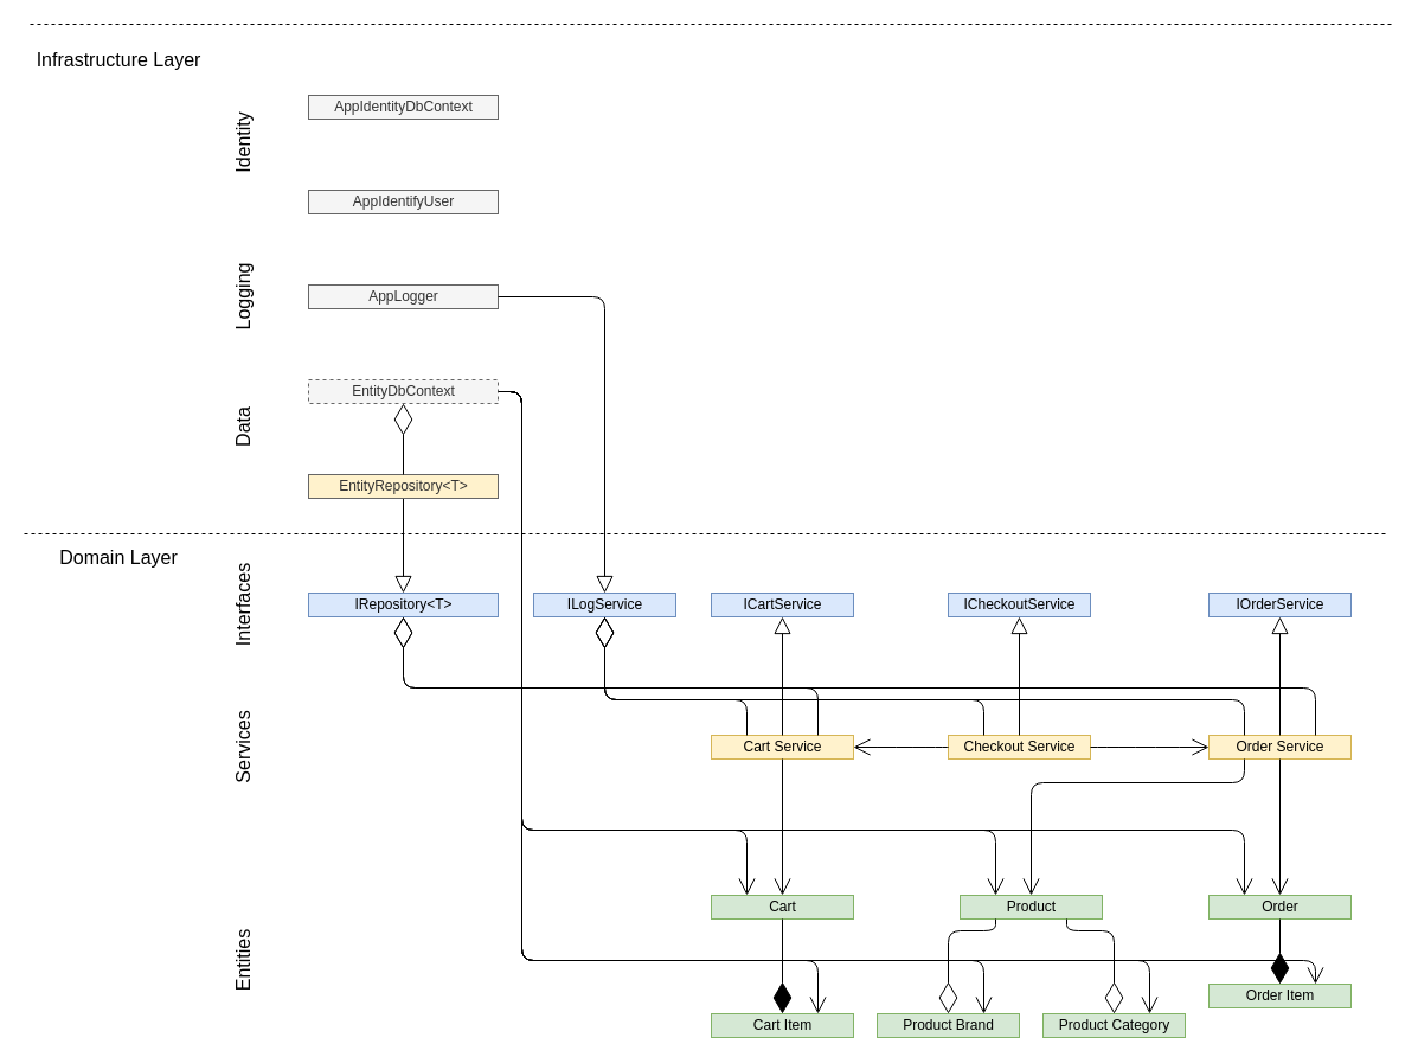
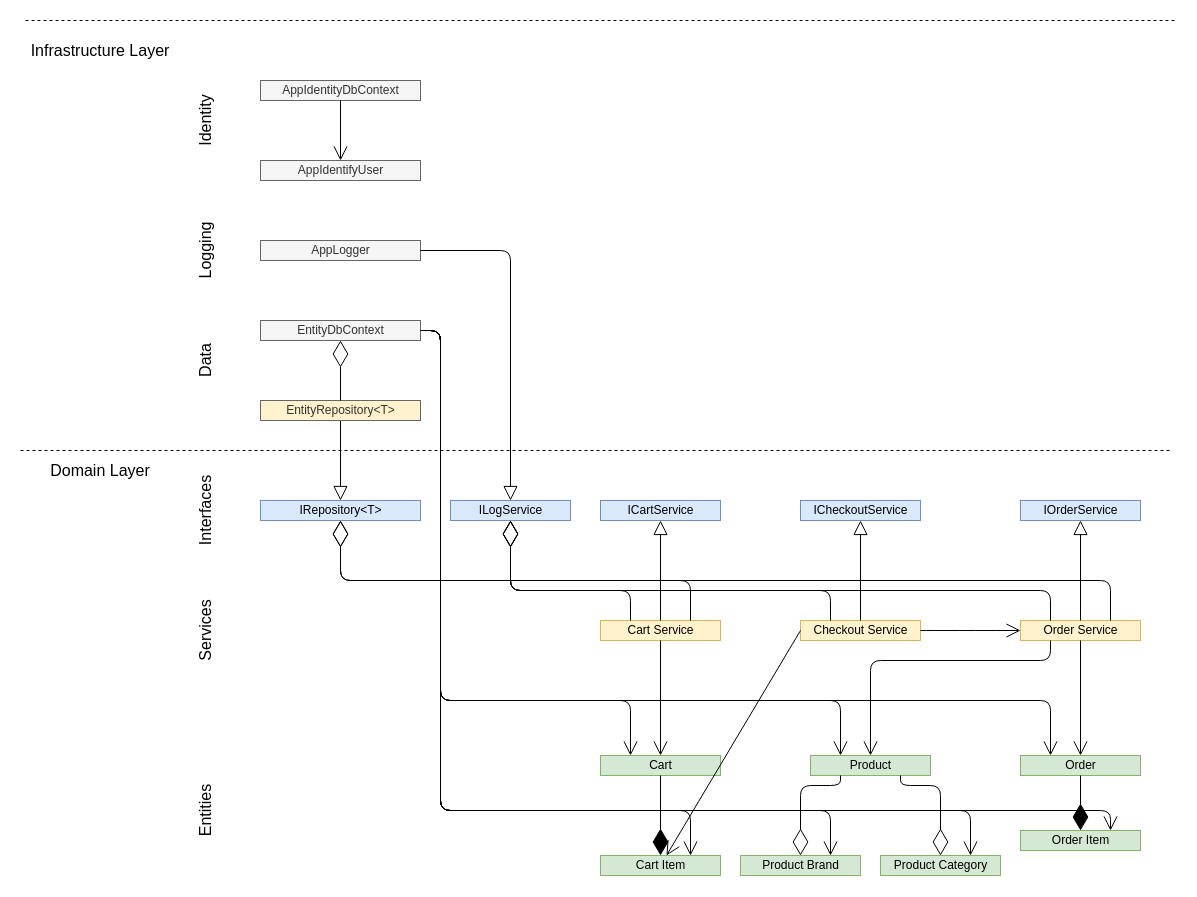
  <mxCell id="0" />
  <mxCell id="1" parent="0" />
  <mxCell id="2" value="Cart" style="html=1;fillColor=#d5e8d4;strokeColor=#82b366;" parent="1" vertex="1"><mxGeometry x="600" y="755" width="120" height="20" as="geometry" /></mxCell>
  <mxCell id="3" value="Cart Item" style="html=1;fillColor=#d5e8d4;strokeColor=#82b366;" parent="1" vertex="1"><mxGeometry x="600" y="855" width="120" height="20" as="geometry" /></mxCell>
  <mxCell id="4" value="Order" style="html=1;fillColor=#d5e8d4;strokeColor=#82b366;" parent="1" vertex="1"><mxGeometry x="1020" y="755" width="120" height="20" as="geometry" /></mxCell>
  <mxCell id="5" value="Order Item" style="html=1;fillColor=#d5e8d4;strokeColor=#82b366;" parent="1" vertex="1"><mxGeometry x="1020" y="830" width="120" height="20" as="geometry" /></mxCell>
  <mxCell id="6" value="Product" style="html=1;fillColor=#d5e8d4;strokeColor=#82b366;" parent="1" vertex="1"><mxGeometry x="810" y="755" width="120" height="20" as="geometry" /></mxCell>
  <mxCell id="7" value="Product Brand" style="html=1;fillColor=#d5e8d4;strokeColor=#82b366;" parent="1" vertex="1"><mxGeometry x="740" y="855" width="120" height="20" as="geometry" /></mxCell>
  <mxCell id="8" value="Product Category" style="html=1;fillColor=#d5e8d4;strokeColor=#82b366;" parent="1" vertex="1"><mxGeometry x="880" y="855" width="120" height="20" as="geometry" /></mxCell>
  <mxCell id="9" value="" style="endArrow=diamondThin;endFill=1;endSize=24;html=1;exitX=0.5;exitY=1;exitDx=0;exitDy=0;entryX=0.5;entryY=0;entryDx=0;entryDy=0;" parent="1" source="2" target="3" edge="1"><mxGeometry width="160" relative="1" as="geometry"><mxPoint x="830" y="875" as="sourcePoint" /><mxPoint x="670" y="875" as="targetPoint" /></mxGeometry></mxCell>
  <mxCell id="10" value="" style="endArrow=diamondThin;endFill=1;endSize=24;html=1;exitX=0.5;exitY=1;exitDx=0;exitDy=0;entryX=0.5;entryY=0;entryDx=0;entryDy=0;" parent="1" source="4" target="5" edge="1"><mxGeometry width="160" relative="1" as="geometry"><mxPoint x="929.58" y="785" as="sourcePoint" /><mxPoint x="929.58" y="855" as="targetPoint" /></mxGeometry></mxCell>
  <mxCell id="11" value="" style="endArrow=diamondThin;endFill=0;endSize=24;html=1;exitX=0.25;exitY=1;exitDx=0;exitDy=0;entryX=0.5;entryY=0;entryDx=0;entryDy=0;" parent="1" source="6" target="7" edge="1"><mxGeometry width="160" relative="1" as="geometry"><mxPoint x="600" y="925" as="sourcePoint" /><mxPoint x="760" y="925" as="targetPoint" /><Array as="points"><mxPoint x="840" y="785" /><mxPoint x="800" y="785" /></Array></mxGeometry></mxCell>
  <mxCell id="12" value="" style="endArrow=diamondThin;endFill=0;endSize=24;html=1;exitX=0.75;exitY=1;exitDx=0;exitDy=0;entryX=0.5;entryY=0;entryDx=0;entryDy=0;" parent="1" source="6" target="8" edge="1"><mxGeometry width="160" relative="1" as="geometry"><mxPoint x="730" y="795" as="sourcePoint" /><mxPoint x="650" y="865" as="targetPoint" /><Array as="points"><mxPoint x="900" y="785" /><mxPoint x="940" y="785" /></Array></mxGeometry></mxCell>
  <mxCell id="13" value="Cart Service" style="html=1;fillColor=#fff2cc;strokeColor=#d6b656;" parent="1" vertex="1"><mxGeometry x="600" y="620" width="120" height="20" as="geometry" /></mxCell>
  <mxCell id="14" value="Order Service" style="html=1;fillColor=#fff2cc;strokeColor=#d6b656;" parent="1" vertex="1"><mxGeometry x="1020" y="620" width="120" height="20" as="geometry" /></mxCell>
  <mxCell id="15" value="Checkout Service" style="html=1;fillColor=#fff2cc;strokeColor=#d6b656;" parent="1" vertex="1"><mxGeometry x="800" y="620" width="120" height="20" as="geometry" /></mxCell>
  <mxCell id="16" value="IRepository&amp;lt;T&amp;gt;" style="html=1;fillColor=#dae8fc;strokeColor=#6c8ebf;" parent="1" vertex="1"><mxGeometry x="260" y="500" width="160" height="20" as="geometry" /></mxCell>
  <mxCell id="17" value="ICartService" style="html=1;fillColor=#dae8fc;strokeColor=#6c8ebf;" parent="1" vertex="1"><mxGeometry x="600" y="500" width="120" height="20" as="geometry" /></mxCell>
  <mxCell id="18" value="IOrderService" style="html=1;fillColor=#dae8fc;strokeColor=#6c8ebf;" parent="1" vertex="1"><mxGeometry x="1020" y="500" width="120" height="20" as="geometry" /></mxCell>
  <mxCell id="19" value="ICheckoutService" style="html=1;fillColor=#dae8fc;strokeColor=#6c8ebf;" parent="1" vertex="1"><mxGeometry x="800" y="500" width="120" height="20" as="geometry" /></mxCell>
- <mxCell id="20" value="" style="endArrow=open;endFill=1;endSize=12;html=1;curved=1;exitX=0;exitY=0.5;exitDx=0;exitDy=0;entryX=1;entryY=0.5;entryDx=0;entryDy=0;" parent="1" source="15" target="13" edge="1"><mxGeometry width="160" relative="1" as="geometry"><mxPoint x="950" y="690" as="sourcePoint" /><mxPoint x="740" y="620" as="targetPoint" /></mxGeometry></mxCell>
+ <mxCell id="20" value="" style="endArrow=open;endFill=1;endSize=12;html=1;curved=1;exitX=0;exitY=0.5;exitDx=0;exitDy=0;" parent="1" source="15" target="3" edge="1"><mxGeometry width="160" relative="1" as="geometry"><mxPoint x="950" y="690" as="sourcePoint" /><mxPoint x="740" y="620" as="targetPoint" /></mxGeometry></mxCell>
  <mxCell id="21" value="" style="endArrow=open;endFill=1;endSize=12;html=1;exitX=1;exitY=0.5;exitDx=0;exitDy=0;entryX=0;entryY=0.5;entryDx=0;entryDy=0;curved=1;" parent="1" source="15" target="14" edge="1"><mxGeometry width="160" relative="1" as="geometry"><mxPoint x="1020" y="600" as="sourcePoint" /><mxPoint x="750" y="600" as="targetPoint" /></mxGeometry></mxCell>
  <mxCell id="22" value="" style="endArrow=block;endFill=0;endSize=12;html=1;exitX=0.5;exitY=0;exitDx=0;exitDy=0;entryX=0.5;entryY=1;entryDx=0;entryDy=0;" parent="1" source="13" target="17" edge="1"><mxGeometry width="160" relative="1" as="geometry"><mxPoint x="630" y="575" as="sourcePoint" /><mxPoint x="790" y="575" as="targetPoint" /></mxGeometry></mxCell>
  <mxCell id="23" value="" style="endArrow=block;endFill=0;endSize=12;html=1;exitX=0.5;exitY=0;exitDx=0;exitDy=0;entryX=0.5;entryY=1;entryDx=0;entryDy=0;" parent="1" source="14" target="18" edge="1"><mxGeometry width="160" relative="1" as="geometry"><mxPoint x="929.29" y="565" as="sourcePoint" /><mxPoint x="929.29" y="445" as="targetPoint" /></mxGeometry></mxCell>
  <mxCell id="24" value="" style="endArrow=block;endFill=0;endSize=12;html=1;exitX=0.5;exitY=0;exitDx=0;exitDy=0;entryX=0.5;entryY=1;entryDx=0;entryDy=0;" parent="1" source="15" target="19" edge="1"><mxGeometry width="160" relative="1" as="geometry"><mxPoint x="1009.5" y="565" as="sourcePoint" /><mxPoint x="1030" y="465" as="targetPoint" /></mxGeometry></mxCell>
  <mxCell id="25" value="" style="endArrow=diamondThin;endFill=0;endSize=24;html=1;exitX=0.75;exitY=0;exitDx=0;exitDy=0;entryX=0.5;entryY=1;entryDx=0;entryDy=0;" parent="1" source="13" target="16" edge="1"><mxGeometry width="160" relative="1" as="geometry"><mxPoint x="-180" y="465" as="sourcePoint" /><mxPoint x="-190" y="535" as="targetPoint" /><Array as="points"><mxPoint x="690" y="580" /><mxPoint x="340" y="580" /></Array></mxGeometry></mxCell>
  <mxCell id="26" value="" style="endArrow=diamondThin;endFill=0;endSize=24;html=1;exitX=0.75;exitY=0;exitDx=0;exitDy=0;entryX=0.5;entryY=1;entryDx=0;entryDy=0;" parent="1" source="14" target="16" edge="1"><mxGeometry width="160" relative="1" as="geometry"><mxPoint x="-220" y="575" as="sourcePoint" /><mxPoint x="330" y="430" as="targetPoint" /><Array as="points"><mxPoint x="1110" y="580" /><mxPoint x="340" y="580" /></Array></mxGeometry></mxCell>
  <mxCell id="27" value="" style="endArrow=open;endFill=1;endSize=12;html=1;exitX=0.5;exitY=1;exitDx=0;exitDy=0;entryX=0.5;entryY=0;entryDx=0;entryDy=0;" parent="1" source="13" target="2" edge="1"><mxGeometry width="160" relative="1" as="geometry"><mxPoint x="960" y="665" as="sourcePoint" /><mxPoint x="660" y="715" as="targetPoint" /></mxGeometry></mxCell>
  <mxCell id="28" value="" style="endArrow=open;endFill=1;endSize=12;html=1;exitX=0.5;exitY=1;exitDx=0;exitDy=0;entryX=0.5;entryY=0;entryDx=0;entryDy=0;" parent="1" source="14" target="4" edge="1"><mxGeometry width="160" relative="1" as="geometry"><mxPoint x="650" y="595" as="sourcePoint" /><mxPoint x="650" y="725" as="targetPoint" /></mxGeometry></mxCell>
  <mxCell id="29" value="" style="endArrow=open;endFill=1;endSize=12;html=1;entryX=0.5;entryY=0;entryDx=0;entryDy=0;exitX=0.25;exitY=1;exitDx=0;exitDy=0;" parent="1" source="14" target="6" edge="1"><mxGeometry width="160" relative="1" as="geometry"><mxPoint x="1058" y="690" as="sourcePoint" /><mxPoint x="1090" y="725" as="targetPoint" /><Array as="points"><mxPoint x="1050" y="660" /><mxPoint x="870" y="660" /></Array></mxGeometry></mxCell>
  <mxCell id="30" value="" style="endArrow=open;endFill=1;endSize=12;html=1;exitX=1;exitY=0.5;exitDx=0;exitDy=0;entryX=0.25;entryY=0;entryDx=0;entryDy=0;" parent="1" source="44" target="2" edge="1"><mxGeometry width="160" relative="1" as="geometry"><mxPoint x="600" y="665" as="sourcePoint" /><mxPoint x="940" y="725" as="targetPoint" /><Array as="points"><mxPoint x="440" y="330" /><mxPoint x="440" y="700" /><mxPoint x="630" y="700" /></Array></mxGeometry></mxCell>
  <mxCell id="31" value="" style="endArrow=open;endFill=1;endSize=12;html=1;exitX=1;exitY=0.5;exitDx=0;exitDy=0;entryX=0.75;entryY=0;entryDx=0;entryDy=0;strokeColor=none;rounded=1;" parent="1" source="44" target="6" edge="1"><mxGeometry width="160" relative="1" as="geometry"><mxPoint x="950" y="440" as="sourcePoint" /><mxPoint x="540" y="745" as="targetPoint" /><Array as="points"><mxPoint x="440" y="330" /><mxPoint x="440" y="700" /><mxPoint x="900" y="700" /></Array></mxGeometry></mxCell>
  <mxCell id="32" value="" style="endArrow=open;endFill=1;endSize=12;html=1;exitX=1;exitY=0.5;exitDx=0;exitDy=0;entryX=0.25;entryY=0;entryDx=0;entryDy=0;" parent="1" source="44" target="4" edge="1"><mxGeometry width="160" relative="1" as="geometry"><mxPoint x="950" y="440" as="sourcePoint" /><mxPoint x="550" y="775" as="targetPoint" /><Array as="points"><mxPoint x="440" y="330" /><mxPoint x="440" y="700" /><mxPoint x="1050" y="700" /></Array></mxGeometry></mxCell>
  <mxCell id="33" value="" style="endArrow=open;endFill=1;endSize=12;html=1;exitX=1;exitY=0.5;exitDx=0;exitDy=0;entryX=0.75;entryY=0;entryDx=0;entryDy=0;" parent="1" source="44" target="5" edge="1"><mxGeometry width="160" relative="1" as="geometry"><mxPoint x="950" y="440" as="sourcePoint" /><mxPoint x="780" y="775" as="targetPoint" /><Array as="points"><mxPoint x="440" y="330" /><mxPoint x="440" y="810" /><mxPoint x="1110" y="810" /></Array></mxGeometry></mxCell>
  <mxCell id="34" value="" style="endArrow=open;endFill=1;endSize=12;html=1;exitX=1;exitY=0.5;exitDx=0;exitDy=0;entryX=0.75;entryY=0;entryDx=0;entryDy=0;" parent="1" source="44" target="8" edge="1"><mxGeometry width="160" relative="1" as="geometry"><mxPoint x="950" y="440" as="sourcePoint" /><mxPoint x="780" y="865" as="targetPoint" /><Array as="points"><mxPoint x="440" y="330" /><mxPoint x="440" y="810" /><mxPoint x="970" y="810" /></Array></mxGeometry></mxCell>
  <mxCell id="35" value="" style="endArrow=open;endFill=1;endSize=12;html=1;exitX=1;exitY=0.5;exitDx=0;exitDy=0;entryX=0.75;entryY=0;entryDx=0;entryDy=0;" parent="1" source="44" edge="1" target="7"><mxGeometry width="160" relative="1" as="geometry"><mxPoint x="800" y="430" as="sourcePoint" /><mxPoint x="470" y="855" as="targetPoint" /><Array as="points"><mxPoint x="440" y="330" /><mxPoint x="440" y="810" /><mxPoint x="830" y="810" /></Array></mxGeometry></mxCell>
  <mxCell id="36" value="" style="endArrow=open;endFill=1;endSize=12;html=1;exitX=1;exitY=0.5;exitDx=0;exitDy=0;entryX=0.75;entryY=0;entryDx=0;entryDy=0;" parent="1" source="44" target="3" edge="1"><mxGeometry width="160" relative="1" as="geometry"><mxPoint x="950" y="440" as="sourcePoint" /><mxPoint x="480" y="865" as="targetPoint" /><Array as="points"><mxPoint x="440" y="330" /><mxPoint x="440" y="810" /><mxPoint x="690" y="810" /></Array></mxGeometry></mxCell>
  <mxCell id="37" value="" style="endArrow=none;dashed=1;html=1;" parent="1" edge="1"><mxGeometry width="50" height="50" relative="1" as="geometry"><mxPoint x="20" y="450" as="sourcePoint" /><mxPoint x="1170" y="450" as="targetPoint" /></mxGeometry></mxCell>
  <mxCell id="38" value="Domain Layer" style="text;html=1;strokeColor=none;fillColor=none;align=center;verticalAlign=middle;whiteSpace=wrap;rounded=0;fontSize=16;" parent="1" vertex="1"><mxGeometry x="40" y="460" width="120" height="20" as="geometry" /></mxCell>
  <mxCell id="39" value="Interfaces" style="text;html=1;strokeColor=none;fillColor=none;align=center;verticalAlign=middle;whiteSpace=wrap;rounded=0;fontSize=16;rotation=-90;" parent="1" vertex="1"><mxGeometry x="170" y="500" width="70" height="20" as="geometry" /></mxCell>
  <mxCell id="40" value="Services" style="text;html=1;strokeColor=none;fillColor=none;align=center;verticalAlign=middle;whiteSpace=wrap;rounded=0;fontSize=16;rotation=-90;" parent="1" vertex="1"><mxGeometry x="170" y="620" width="70" height="20" as="geometry" /></mxCell>
  <mxCell id="41" value="Entities" style="text;html=1;strokeColor=none;fillColor=none;align=center;verticalAlign=middle;whiteSpace=wrap;rounded=0;fontSize=16;rotation=-90;" parent="1" vertex="1"><mxGeometry x="170" y="800" width="70" height="20" as="geometry" /></mxCell>
  <mxCell id="42" value="" style="endArrow=none;dashed=1;html=1;" edge="1" parent="1"><mxGeometry width="50" height="50" relative="1" as="geometry"><mxPoint x="25" y="20" as="sourcePoint" /><mxPoint x="1175" y="20" as="targetPoint" /></mxGeometry></mxCell>
  <mxCell id="43" value="Infrastructure Layer" style="text;html=1;strokeColor=none;fillColor=none;align=center;verticalAlign=middle;whiteSpace=wrap;rounded=0;fontSize=16;" vertex="1" parent="1"><mxGeometry x="20" y="40" width="160" height="20" as="geometry" /></mxCell>
- <mxCell id="44" value="EntityDbContext" style="html=1;fillColor=#f5f5f5;strokeColor=#666666;fontColor=#333333;dashed=1;" vertex="1" parent="1"><mxGeometry x="260" y="320" width="160" height="20" as="geometry" /></mxCell>
+ <mxCell id="44" value="EntityDbContext" style="html=1;fillColor=#f5f5f5;strokeColor=#666666;fontColor=#333333;" vertex="1" parent="1"><mxGeometry x="260" y="320" width="160" height="20" as="geometry" /></mxCell>
  <mxCell id="45" value="" style="endArrow=block;endFill=0;endSize=12;html=1;entryX=0.5;entryY=0;entryDx=0;entryDy=0;exitX=0.5;exitY=1;exitDx=0;exitDy=0;" edge="1" parent="1" source="46" target="16"><mxGeometry width="160" relative="1" as="geometry"><mxPoint x="900" y="410" as="sourcePoint" /><mxPoint x="760" y="380" as="targetPoint" /><Array as="points" /></mxGeometry></mxCell>
  <mxCell id="46" value="EntityRepository&amp;lt;T&amp;gt;" style="html=1;fillColor=#fff2cc;strokeColor=#666666;fontColor=#333333;" vertex="1" parent="1"><mxGeometry x="260" y="400" width="160" height="20" as="geometry" /></mxCell>
  <mxCell id="47" value="" style="endArrow=diamondThin;endFill=0;endSize=24;html=1;exitX=0.5;exitY=0;exitDx=0;exitDy=0;entryX=0.5;entryY=1;entryDx=0;entryDy=0;" edge="1" parent="1" source="46" target="44"><mxGeometry width="160" relative="1" as="geometry"><mxPoint x="300" y="290" as="sourcePoint" /><mxPoint x="340" y="370" as="targetPoint" /></mxGeometry></mxCell>
  <mxCell id="48" value="AppIdentityDbContext" style="html=1;fillColor=#f5f5f5;strokeColor=#666666;fontColor=#333333;" vertex="1" parent="1"><mxGeometry x="260" y="80" width="160" height="20" as="geometry" /></mxCell>
  <mxCell id="49" value="AppIdentifyUser" style="html=1;fillColor=#f5f5f5;strokeColor=#666666;fontColor=#333333;" vertex="1" parent="1"><mxGeometry x="260" y="160" width="160" height="20" as="geometry" /></mxCell>
+ <mxCell id="50" value="" style="endArrow=open;endFill=1;endSize=12;html=1;exitX=0.5;exitY=1;exitDx=0;exitDy=0;entryX=0.5;entryY=0;entryDx=0;entryDy=0;" edge="1" parent="1" source="48" target="49"><mxGeometry width="160" relative="1" as="geometry"><mxPoint x="320" y="110" as="sourcePoint" /><mxPoint x="480" y="110" as="targetPoint" /></mxGeometry></mxCell>
  <mxCell id="51" value="ILogService" style="html=1;fillColor=#dae8fc;strokeColor=#6c8ebf;" vertex="1" parent="1"><mxGeometry x="450" y="500" width="120" height="20" as="geometry" /></mxCell>
  <mxCell id="52" value="" style="endArrow=diamondThin;endFill=0;endSize=24;html=1;entryX=0.5;entryY=1;entryDx=0;entryDy=0;exitX=0.25;exitY=0;exitDx=0;exitDy=0;" edge="1" parent="1" source="13" target="51"><mxGeometry width="160" relative="1" as="geometry"><mxPoint x="-130" y="590" as="sourcePoint" /><mxPoint x="-380" y="520" as="targetPoint" /><Array as="points"><mxPoint x="630" y="590" /><mxPoint x="510" y="590" /></Array></mxGeometry></mxCell>
  <mxCell id="53" value="" style="endArrow=diamondThin;endFill=0;endSize=24;html=1;exitX=0.25;exitY=0;exitDx=0;exitDy=0;entryX=0.5;entryY=1;entryDx=0;entryDy=0;" edge="1" parent="1" source="15" target="51"><mxGeometry width="160" relative="1" as="geometry"><mxPoint x="-260" y="630" as="sourcePoint" /><mxPoint x="-380" y="520" as="targetPoint" /><Array as="points"><mxPoint x="830" y="590" /><mxPoint x="510" y="590" /></Array></mxGeometry></mxCell>
  <mxCell id="54" value="" style="endArrow=diamondThin;endFill=0;endSize=24;html=1;exitX=0.25;exitY=0;exitDx=0;exitDy=0;entryX=0.5;entryY=1;entryDx=0;entryDy=0;" edge="1" parent="1" source="14" target="51"><mxGeometry width="160" relative="1" as="geometry"><mxPoint x="-70" y="620" as="sourcePoint" /><mxPoint x="-380" y="520" as="targetPoint" /><Array as="points"><mxPoint x="1050" y="590" /><mxPoint x="510" y="590" /></Array></mxGeometry></mxCell>
  <mxCell id="55" value="AppLogger" style="html=1;fillColor=#f5f5f5;strokeColor=#666666;fontColor=#333333;" vertex="1" parent="1"><mxGeometry x="260" y="240" width="160" height="20" as="geometry" /></mxCell>
  <mxCell id="56" value="" style="endArrow=block;endFill=0;endSize=12;html=1;entryX=0.5;entryY=0;entryDx=0;entryDy=0;exitX=1;exitY=0.5;exitDx=0;exitDy=0;" edge="1" parent="1" source="55" target="51"><mxGeometry width="160" relative="1" as="geometry"><mxPoint x="910" y="430" as="sourcePoint" /><mxPoint x="910" y="510" as="targetPoint" /><Array as="points"><mxPoint x="510" y="250" /></Array></mxGeometry></mxCell>
  <mxCell id="57" value="Identity" style="text;html=1;strokeColor=none;fillColor=none;align=center;verticalAlign=middle;whiteSpace=wrap;rounded=0;fontSize=16;rotation=-90;" vertex="1" parent="1"><mxGeometry x="170" y="110" width="70" height="20" as="geometry" /></mxCell>
  <mxCell id="58" value="Data" style="text;html=1;strokeColor=none;fillColor=none;align=center;verticalAlign=middle;whiteSpace=wrap;rounded=0;fontSize=16;rotation=-90;" vertex="1" parent="1"><mxGeometry x="170" y="350" width="70" height="20" as="geometry" /></mxCell>
  <mxCell id="59" value="Logging" style="text;html=1;strokeColor=none;fillColor=none;align=center;verticalAlign=middle;whiteSpace=wrap;rounded=0;fontSize=16;rotation=-90;" vertex="1" parent="1"><mxGeometry x="170" y="240" width="70" height="20" as="geometry" /></mxCell>
  <mxCell id="60" value="" style="endArrow=open;endFill=1;endSize=12;html=1;exitX=1;exitY=0.5;exitDx=0;exitDy=0;entryX=0.25;entryY=0;entryDx=0;entryDy=0;" edge="1" parent="1" source="44" target="6"><mxGeometry width="160" relative="1" as="geometry"><mxPoint x="430" y="340" as="sourcePoint" /><mxPoint x="700" y="765" as="targetPoint" /><Array as="points"><mxPoint x="440" y="330" /><mxPoint x="440" y="700" /><mxPoint x="840" y="700" /></Array></mxGeometry></mxCell>
